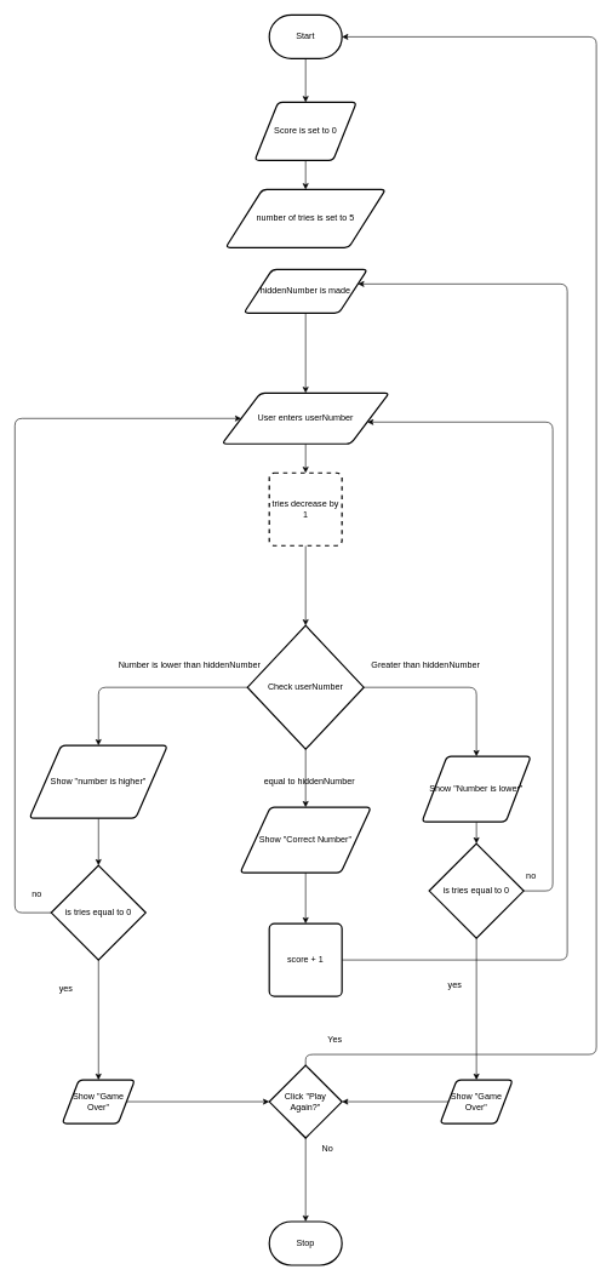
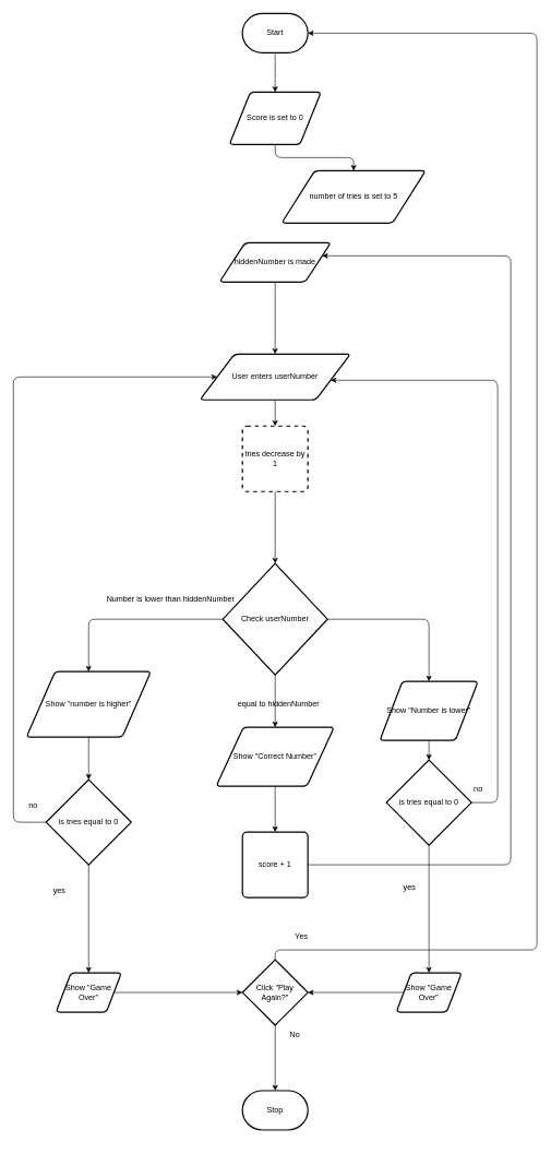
  <mxCell id="0" />
  <mxCell id="1" parent="0" />
  <mxCell id="2" style="edgeStyle=orthogonalEdgeStyle;html=1;entryX=0.5;entryY=0;entryDx=0;entryDy=0;endArrow=classic;endFill=1;" edge="1" parent="1" source="3" target="42"><mxGeometry relative="1" as="geometry" /></mxCell>
  <mxCell id="3" value="Start" style="strokeWidth=2;html=1;shape=mxgraph.flowchart.terminator;whiteSpace=wrap;" parent="1" vertex="1"><mxGeometry x="370" y="20" width="100" height="60" as="geometry" /></mxCell>
- <mxCell id="4" value="Stop" style="strokeWidth=2;html=1;shape=mxgraph.flowchart.terminator;whiteSpace=wrap;" parent="1" vertex="1"><mxGeometry x="370" y="1680" width="100" height="60" as="geometry" /></mxCell>
+ <mxCell id="4" value="Stop" style="strokeWidth=2;html=1;shape=mxgraph.flowchart.terminator;whiteSpace=wrap;" parent="1" vertex="1"><mxGeometry x="370" y="1665" width="100" height="60" as="geometry" /></mxCell>
  <mxCell id="5" style="edgeStyle=orthogonalEdgeStyle;html=1;entryX=0.5;entryY=0;entryDx=0;entryDy=0;endArrow=classic;endFill=1;" edge="1" parent="1" source="6" target="27"><mxGeometry relative="1" as="geometry" /></mxCell>
  <mxCell id="6" value="User enters userNumber" style="shape=parallelogram;html=1;strokeWidth=2;perimeter=parallelogramPerimeter;whiteSpace=wrap;rounded=1;arcSize=12;size=0.23;" parent="1" vertex="1"><mxGeometry x="305" y="540" width="230" height="70" as="geometry" /></mxCell>
  <mxCell id="7" style="edgeStyle=orthogonalEdgeStyle;html=1;entryX=0.5;entryY=0;entryDx=0;entryDy=0;" edge="1" parent="1" source="10" target="16"><mxGeometry relative="1" as="geometry" /></mxCell>
  <mxCell id="8" style="edgeStyle=orthogonalEdgeStyle;html=1;entryX=0.5;entryY=0;entryDx=0;entryDy=0;" edge="1" parent="1" source="10" target="19"><mxGeometry relative="1" as="geometry" /></mxCell>
  <mxCell id="9" style="edgeStyle=orthogonalEdgeStyle;html=1;" edge="1" parent="1" source="10" target="22"><mxGeometry relative="1" as="geometry" /></mxCell>
  <mxCell id="10" value="Check userNumber" style="strokeWidth=2;html=1;shape=mxgraph.flowchart.decision;whiteSpace=wrap;" parent="1" vertex="1"><mxGeometry x="340" y="860" width="160" height="170" as="geometry" /></mxCell>
  <mxCell id="11" style="edgeStyle=none;html=1;entryX=0.5;entryY=0;entryDx=0;entryDy=0;" parent="1" source="12" target="6" edge="1"><mxGeometry relative="1" as="geometry" /></mxCell>
  <mxCell id="12" value="hiddenNumber is made" style="shape=parallelogram;html=1;strokeWidth=2;perimeter=parallelogramPerimeter;whiteSpace=wrap;rounded=1;arcSize=12;size=0.23;" parent="1" vertex="1"><mxGeometry x="335" y="370" width="170" height="60" as="geometry" /></mxCell>
- <mxCell id="13" value="Greater than hiddenNumber" style="text;html=1;align=center;verticalAlign=middle;resizable=0;points=[];autosize=1;strokeColor=none;fillColor=none;" vertex="1" parent="1"><mxGeometry x="500" y="900" width="170" height="30" as="geometry" /></mxCell>
  <mxCell id="14" style="edgeStyle=orthogonalEdgeStyle;html=1;exitX=1;exitY=0.5;exitDx=0;exitDy=0;exitPerimeter=0;" edge="1" parent="1" source="34" target="6"><mxGeometry relative="1" as="geometry"><mxPoint x="751" y="580" as="targetPoint" /><Array as="points"><mxPoint x="760" y="1225" /><mxPoint x="760" y="580" /></Array></mxGeometry></mxCell>
  <mxCell id="15" style="edgeStyle=orthogonalEdgeStyle;html=1;entryX=0.5;entryY=0;entryDx=0;entryDy=0;entryPerimeter=0;endArrow=classic;endFill=1;" edge="1" parent="1" source="16" target="34"><mxGeometry relative="1" as="geometry" /></mxCell>
  <mxCell id="16" value="Show &quot;Number is lower&quot;" style="shape=parallelogram;html=1;strokeWidth=2;perimeter=parallelogramPerimeter;whiteSpace=wrap;rounded=1;arcSize=12;size=0.23;" vertex="1" parent="1"><mxGeometry x="580" y="1040" width="150" height="90" as="geometry" /></mxCell>
  <mxCell id="17" style="edgeStyle=orthogonalEdgeStyle;html=1;exitX=0;exitY=0.5;exitDx=0;exitDy=0;exitPerimeter=0;" edge="1" parent="1" source="29" target="6"><mxGeometry relative="1" as="geometry"><mxPoint x="30" y="570" as="targetPoint" /><mxPoint x="40" y="940" as="sourcePoint" /><Array as="points"><mxPoint x="20" y="1255" /><mxPoint x="20" y="575" /></Array></mxGeometry></mxCell>
  <mxCell id="18" style="edgeStyle=orthogonalEdgeStyle;html=1;entryX=0.5;entryY=0;entryDx=0;entryDy=0;entryPerimeter=0;endArrow=classic;endFill=1;" edge="1" parent="1" source="19" target="29"><mxGeometry relative="1" as="geometry" /></mxCell>
  <mxCell id="19" value="Show &quot;number is higher&quot;" style="shape=parallelogram;html=1;strokeWidth=2;perimeter=parallelogramPerimeter;whiteSpace=wrap;rounded=1;arcSize=12;size=0.23;" vertex="1" parent="1"><mxGeometry x="40" y="1025" width="190" height="100" as="geometry" /></mxCell>
  <mxCell id="20" value="Number is lower than hiddenNumber" style="text;html=1;align=center;verticalAlign=middle;resizable=0;points=[];autosize=1;strokeColor=none;fillColor=none;" vertex="1" parent="1"><mxGeometry x="150" y="900" width="220" height="30" as="geometry" /></mxCell>
  <mxCell id="21" style="edgeStyle=orthogonalEdgeStyle;html=1;entryX=0.5;entryY=0;entryDx=0;entryDy=0;" edge="1" parent="1" source="22" target="24"><mxGeometry relative="1" as="geometry" /></mxCell>
  <mxCell id="22" value="Show &quot;Correct Number&quot;" style="shape=parallelogram;html=1;strokeWidth=2;perimeter=parallelogramPerimeter;whiteSpace=wrap;rounded=1;arcSize=12;size=0.23;" vertex="1" parent="1"><mxGeometry x="330" y="1110" width="180" height="90" as="geometry" /></mxCell>
  <mxCell id="23" style="edgeStyle=orthogonalEdgeStyle;html=1;endArrow=classic;endFill=1;" edge="1" parent="1" source="24" target="12"><mxGeometry relative="1" as="geometry"><mxPoint x="730" y="390" as="targetPoint" /><Array as="points"><mxPoint x="780" y="1320" /><mxPoint x="780" y="390" /></Array></mxGeometry></mxCell>
  <mxCell id="24" value="score + 1" style="rounded=1;whiteSpace=wrap;html=1;absoluteArcSize=1;arcSize=14;strokeWidth=2;" vertex="1" parent="1"><mxGeometry x="370" y="1270" width="100" height="100" as="geometry" /></mxCell>
  <mxCell id="25" value="equal to hiddenNumber" style="text;html=1;align=center;verticalAlign=middle;resizable=0;points=[];autosize=1;strokeColor=none;fillColor=none;" vertex="1" parent="1"><mxGeometry x="350" y="1060" width="150" height="30" as="geometry" /></mxCell>
  <mxCell id="26" style="edgeStyle=orthogonalEdgeStyle;html=1;entryX=0.5;entryY=0;entryDx=0;entryDy=0;entryPerimeter=0;endArrow=classic;endFill=1;" edge="1" parent="1" source="27" target="10"><mxGeometry relative="1" as="geometry" /></mxCell>
  <mxCell id="27" value="tries decrease by 1" style="rounded=1;whiteSpace=wrap;html=1;absoluteArcSize=1;arcSize=14;strokeWidth=2;dashed=1;" vertex="1" parent="1"><mxGeometry x="370" y="650" width="100" height="100" as="geometry" /></mxCell>
  <mxCell id="28" style="edgeStyle=orthogonalEdgeStyle;html=1;entryX=0.5;entryY=0;entryDx=0;entryDy=0;endArrow=classic;endFill=1;" edge="1" parent="1" source="29" target="32"><mxGeometry relative="1" as="geometry" /></mxCell>
  <mxCell id="29" value="is tries equal to 0" style="strokeWidth=2;html=1;shape=mxgraph.flowchart.decision;whiteSpace=wrap;" vertex="1" parent="1"><mxGeometry x="70" y="1190" width="130" height="130" as="geometry" /></mxCell>
- <mxCell id="30" value="number of tries is set to 5" style="shape=parallelogram;html=1;strokeWidth=2;perimeter=parallelogramPerimeter;whiteSpace=wrap;rounded=1;arcSize=12;size=0.23;" vertex="1" parent="1"><mxGeometry x="310" y="260" width="220" height="80" as="geometry" /></mxCell>
+ <mxCell id="30" value="number of tries is set to 5" style="shape=parallelogram;html=1;strokeWidth=2;perimeter=parallelogramPerimeter;whiteSpace=wrap;rounded=1;arcSize=12;size=0.23;" vertex="1" parent="1"><mxGeometry x="430" y="260" width="220" height="80" as="geometry" /></mxCell>
  <mxCell id="31" style="edgeStyle=orthogonalEdgeStyle;html=1;entryX=0;entryY=0.5;entryDx=0;entryDy=0;entryPerimeter=0;endArrow=classic;endFill=1;" edge="1" parent="1" source="32" target="45"><mxGeometry relative="1" as="geometry" /></mxCell>
  <mxCell id="32" value="Show &quot;Game Over&quot;" style="shape=parallelogram;html=1;strokeWidth=2;perimeter=parallelogramPerimeter;whiteSpace=wrap;rounded=1;arcSize=12;size=0.23;" vertex="1" parent="1"><mxGeometry x="85" y="1485" width="100" height="60" as="geometry" /></mxCell>
  <mxCell id="33" style="edgeStyle=orthogonalEdgeStyle;html=1;entryX=0.5;entryY=0;entryDx=0;entryDy=0;endArrow=classic;endFill=1;" edge="1" parent="1" source="34" target="36"><mxGeometry relative="1" as="geometry" /></mxCell>
  <mxCell id="34" value="is tries equal to 0" style="strokeWidth=2;html=1;shape=mxgraph.flowchart.decision;whiteSpace=wrap;" vertex="1" parent="1"><mxGeometry x="590" y="1160" width="130" height="130" as="geometry" /></mxCell>
  <mxCell id="35" style="edgeStyle=orthogonalEdgeStyle;html=1;endArrow=classic;endFill=1;" edge="1" parent="1" source="36" target="45"><mxGeometry relative="1" as="geometry" /></mxCell>
  <mxCell id="36" value="Show &quot;Game Over&quot;" style="shape=parallelogram;html=1;strokeWidth=2;perimeter=parallelogramPerimeter;whiteSpace=wrap;rounded=1;arcSize=12;size=0.23;" vertex="1" parent="1"><mxGeometry x="605" y="1485" width="100" height="60" as="geometry" /></mxCell>
  <mxCell id="37" value="no" style="text;html=1;align=center;verticalAlign=middle;resizable=0;points=[];autosize=1;strokeColor=none;fillColor=none;" vertex="1" parent="1"><mxGeometry x="30" y="1215" width="40" height="30" as="geometry" /></mxCell>
  <mxCell id="38" value="yes&lt;span style=&quot;color: rgba(0, 0, 0, 0); font-family: monospace; font-size: 0px; text-align: start;&quot;&gt;%3CmxGraphModel%3E%3Croot%3E%3CmxCell%20id%3D%220%22%2F%3E%3CmxCell%20id%3D%221%22%20parent%3D%220%22%2F%3E%3CmxCell%20id%3D%222%22%20style%3D%22edgeStyle%3DorthogonalEdgeStyle%3Bhtml%3D1%3BentryX%3D0.5%3BentryY%3D0%3BentryDx%3D0%3BentryDy%3D0%3BendArrow%3Dclassic%3BendFill%3D1%3B%22%20edge%3D%221%22%20source%3D%223%22%20target%3D%224%22%20parent%3D%221%22%3E%3CmxGeometry%20relative%3D%221%22%20as%3D%22geometry%22%2F%3E%3C%2FmxCell%3E%3CmxCell%20id%3D%223%22%20value%3D%22is%20tries%20equal%20to%200%22%20style%3D%22strokeWidth%3D2%3Bhtml%3D1%3Bshape%3Dmxgraph.flowchart.decision%3BwhiteSpace%3Dwrap%3B%22%20vertex%3D%221%22%20parent%3D%221%22%3E%3CmxGeometry%20x%3D%22-70%22%20y%3D%221290%22%20width%3D%22130%22%20height%3D%22130%22%20as%3D%22geometry%22%2F%3E%3C%2FmxCell%3E%3CmxCell%20id%3D%224%22%20value%3D%22Show%20%26quot%3BGame%20Over%26quot%3B%22%20style%3D%22shape%3Dparallelogram%3Bhtml%3D1%3BstrokeWidth%3D2%3Bperimeter%3DparallelogramPerimeter%3BwhiteSpace%3Dwrap%3Brounded%3D1%3BarcSize%3D12%3Bsize%3D0.23%3B%22%20vertex%3D%221%22%20parent%3D%221%22%3E%3CmxGeometry%20x%3D%22-55%22%20y%3D%221500%22%20width%3D%22100%22%20height%3D%2260%22%20as%3D%22geometry%22%2F%3E%3C%2FmxCell%3E%3C%2Froot%3E%3C%2FmxGraphModel%3E&lt;/span&gt;" style="text;html=1;align=center;verticalAlign=middle;resizable=0;points=[];autosize=1;strokeColor=none;fillColor=none;" vertex="1" parent="1"><mxGeometry x="70" y="1345" width="40" height="30" as="geometry" /></mxCell>
  <mxCell id="39" value="yes&lt;span style=&quot;color: rgba(0, 0, 0, 0); font-family: monospace; font-size: 0px; text-align: start;&quot;&gt;%3CmxGraphModel%3E%3Croot%3E%3CmxCell%20id%3D%220%22%2F%3E%3CmxCell%20id%3D%221%22%20parent%3D%220%22%2F%3E%3CmxCell%20id%3D%222%22%20style%3D%22edgeStyle%3DorthogonalEdgeStyle%3Bhtml%3D1%3BentryX%3D0.5%3BentryY%3D0%3BentryDx%3D0%3BentryDy%3D0%3BendArrow%3Dclassic%3BendFill%3D1%3B%22%20edge%3D%221%22%20source%3D%223%22%20target%3D%224%22%20parent%3D%221%22%3E%3CmxGeometry%20relative%3D%221%22%20as%3D%22geometry%22%2F%3E%3C%2FmxCell%3E%3CmxCell%20id%3D%223%22%20value%3D%22is%20tries%20equal%20to%200%22%20style%3D%22strokeWidth%3D2%3Bhtml%3D1%3Bshape%3Dmxgraph.flowchart.decision%3BwhiteSpace%3Dwrap%3B%22%20vertex%3D%221%22%20parent%3D%221%22%3E%3CmxGeometry%20x%3D%22-70%22%20y%3D%221290%22%20width%3D%22130%22%20height%3D%22130%22%20as%3D%22geometry%22%2F%3E%3C%2FmxCell%3E%3CmxCell%20id%3D%224%22%20value%3D%22Show%20%26quot%3BGame%20Over%26quot%3B%22%20style%3D%22shape%3Dparallelogram%3Bhtml%3D1%3BstrokeWidth%3D2%3Bperimeter%3DparallelogramPerimeter%3BwhiteSpace%3Dwrap%3Brounded%3D1%3BarcSize%3D12%3Bsize%3D0.23%3B%22%20vertex%3D%221%22%20parent%3D%221%22%3E%3CmxGeometry%20x%3D%22-55%22%20y%3D%221500%22%20width%3D%22100%22%20height%3D%2260%22%20as%3D%22geometry%22%2F%3E%3C%2FmxCell%3E%3C%2Froot%3E%3C%2FmxGraphModel%3E&lt;/span&gt;" style="text;html=1;align=center;verticalAlign=middle;resizable=0;points=[];autosize=1;strokeColor=none;fillColor=none;" vertex="1" parent="1"><mxGeometry x="605" y="1340" width="40" height="30" as="geometry" /></mxCell>
  <mxCell id="40" value="no" style="text;html=1;align=center;verticalAlign=middle;resizable=0;points=[];autosize=1;strokeColor=none;fillColor=none;" vertex="1" parent="1"><mxGeometry x="710" y="1190" width="40" height="30" as="geometry" /></mxCell>
  <mxCell id="41" style="edgeStyle=orthogonalEdgeStyle;html=1;entryX=0.5;entryY=0;entryDx=0;entryDy=0;endArrow=classic;endFill=1;" edge="1" parent="1" source="42" target="30"><mxGeometry relative="1" as="geometry" /></mxCell>
  <mxCell id="42" value="Score is set to 0" style="shape=parallelogram;html=1;strokeWidth=2;perimeter=parallelogramPerimeter;whiteSpace=wrap;rounded=1;arcSize=12;size=0.23;" vertex="1" parent="1"><mxGeometry x="350" y="140" width="140" height="80" as="geometry" /></mxCell>
  <mxCell id="43" style="edgeStyle=orthogonalEdgeStyle;html=1;entryX=0.5;entryY=0;entryDx=0;entryDy=0;entryPerimeter=0;endArrow=classic;endFill=1;" edge="1" parent="1" source="45" target="4"><mxGeometry relative="1" as="geometry" /></mxCell>
  <mxCell id="44" style="edgeStyle=orthogonalEdgeStyle;html=1;endArrow=classic;endFill=1;entryX=1;entryY=0.5;entryDx=0;entryDy=0;entryPerimeter=0;" edge="1" parent="1" source="45" target="3"><mxGeometry relative="1" as="geometry"><mxPoint x="900" y="20" as="targetPoint" /><Array as="points"><mxPoint x="420" y="1450" /><mxPoint x="820" y="1450" /><mxPoint x="820" y="50" /></Array></mxGeometry></mxCell>
  <mxCell id="45" value="Click &quot;Play Again?&quot;" style="strokeWidth=2;html=1;shape=mxgraph.flowchart.decision;whiteSpace=wrap;" vertex="1" parent="1"><mxGeometry x="370" y="1465" width="100" height="100" as="geometry" /></mxCell>
  <mxCell id="46" value="No" style="text;html=1;align=center;verticalAlign=middle;resizable=0;points=[];autosize=1;strokeColor=none;fillColor=none;" vertex="1" parent="1"><mxGeometry x="430" y="1565" width="40" height="30" as="geometry" /></mxCell>
  <mxCell id="47" value="Yes" style="text;html=1;align=center;verticalAlign=middle;resizable=0;points=[];autosize=1;strokeColor=none;fillColor=none;" vertex="1" parent="1"><mxGeometry x="440" y="1415" width="40" height="30" as="geometry" /></mxCell>
